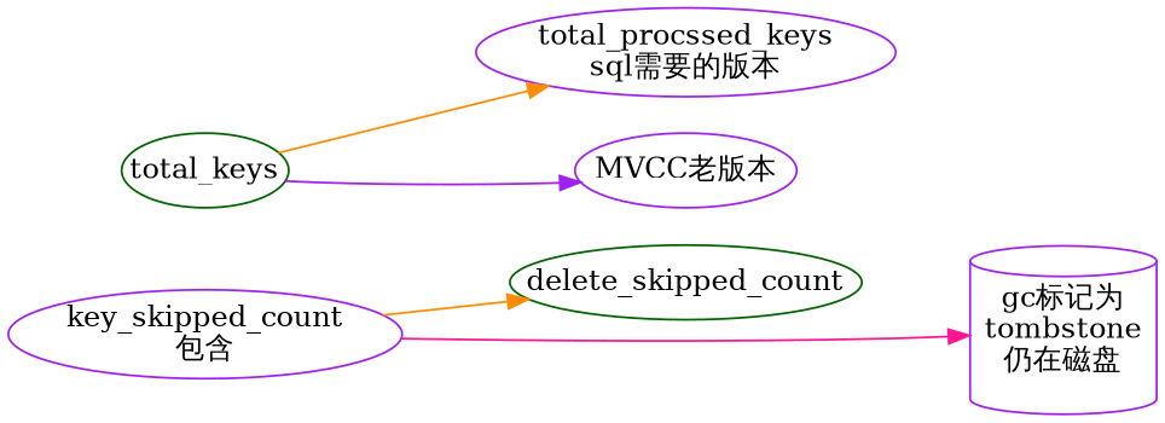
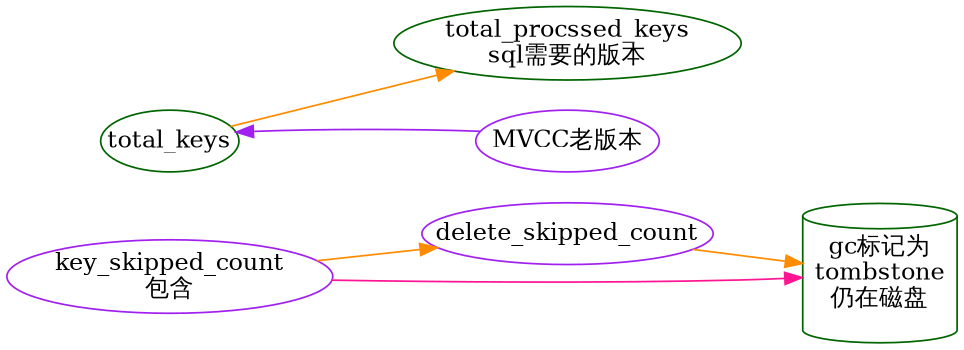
  digraph {
    rankdir=LR
    node [color=purple margin=0]
    edge [color=darkorange]
-   delete_skipped_count [color=darkgreen]
+   delete_skipped_count
    "key_skipped_count\n包含"
-   n3 [label="gc标记为\ntombstone\n仍在磁盘" margin=0.1 shape=cylinder]
+   n3 [color=darkgreen label="gc标记为\ntombstone\n仍在磁盘" margin=0.1 shape=cylinder]
    total_keys [color=darkgreen]
-   "total_procssed_keys\nsql需要的版本"
+   "total_procssed_keys\nsql需要的版本" [color=darkgreen]
    " MVCC老版本 "
+   delete_skipped_count -> n3
    "key_skipped_count\n包含" -> delete_skipped_count
    "key_skipped_count\n包含" -> n3 [color=deeppink]
    total_keys -> "total_procssed_keys\nsql需要的版本"
-   total_keys -> " MVCC老版本 " [color=purple]
+   " MVCC老版本 " -> total_keys [color=purple]
  }
